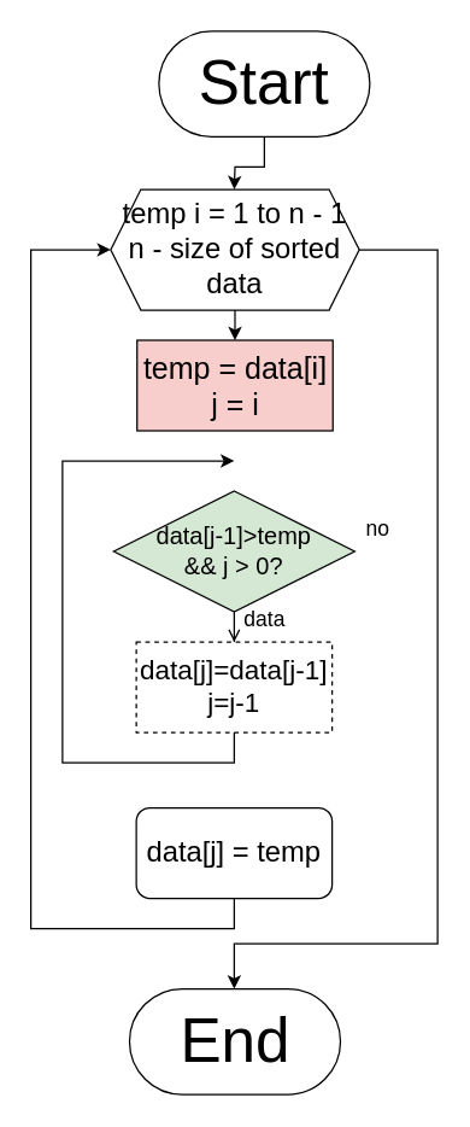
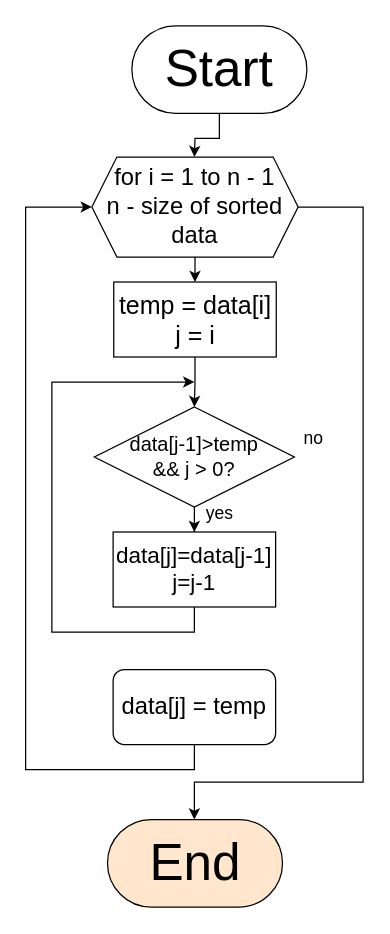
  <mxCell id="0" />
  <mxCell id="1" parent="0" />
  <mxCell id="2" style="edgeStyle=orthogonalEdgeStyle;rounded=0;orthogonalLoop=1;jettySize=auto;html=1;entryX=0.5;entryY=0;entryDx=0;entryDy=0;fontFamily=Helvetica;fontStyle=0" parent="1" source="3" edge="1"><mxGeometry relative="1" as="geometry"><mxPoint x="155" y="125" as="targetPoint" /></mxGeometry></mxCell>
  <mxCell id="3" value="Start" style="rounded=1;whiteSpace=wrap;html=1;arcSize=50;fontFamily=Helvetica;fontStyle=0;fontSize=41;" parent="1" vertex="1"><mxGeometry x="105" y="20" width="140" height="70" as="geometry" /></mxCell>
  <mxCell id="4" style="edgeStyle=orthogonalEdgeStyle;rounded=0;orthogonalLoop=1;jettySize=auto;html=1;fontFamily=Helvetica;fontStyle=0" parent="1" source="6" edge="1"><mxGeometry relative="1" as="geometry"><mxPoint x="155.529" y="225" as="targetPoint" /></mxGeometry></mxCell>
  <mxCell id="5" style="edgeStyle=orthogonalEdgeStyle;rounded=0;orthogonalLoop=1;jettySize=auto;html=1;fontFamily=Helvetica;fontStyle=0;" parent="1" source="6" edge="1"><mxGeometry relative="1" as="geometry"><mxPoint x="155" y="655" as="targetPoint" /><Array as="points"><mxPoint x="290" y="165" /><mxPoint x="290" y="625" /><mxPoint x="155" y="625" /></Array></mxGeometry></mxCell>
- <mxCell id="6" value="&lt;div style=&quot;font-size: 19px;&quot;&gt;temp i = 1 to n - 1&lt;/div&gt;&lt;div style=&quot;font-size: 19px;&quot;&gt;n - size of sorted data&lt;/div&gt;" style="shape=hexagon;perimeter=hexagonPerimeter2;whiteSpace=wrap;html=1;fixedSize=1;fontFamily=Helvetica;fontStyle=0;fontSize=19;" parent="1" vertex="1"><mxGeometry x="73" y="125" width="165" height="80" as="geometry" /></mxCell>
+ <mxCell id="6" value="&lt;div style=&quot;font-size: 19px;&quot;&gt;for i = 1 to n - 1&lt;/div&gt;&lt;div style=&quot;font-size: 19px;&quot;&gt;n - size of sorted data&lt;/div&gt;" style="shape=hexagon;perimeter=hexagonPerimeter2;whiteSpace=wrap;html=1;fixedSize=1;fontFamily=Helvetica;fontStyle=0;fontSize=19;" parent="1" vertex="1"><mxGeometry x="73" y="125" width="165" height="80" as="geometry" /></mxCell>
  <mxCell id="7" value="no" style="text;html=1;align=center;verticalAlign=middle;resizable=0;points=[];autosize=1;strokeColor=none;fillColor=none;fontFamily=Helvetica;fontStyle=0;fontSize=14;" parent="1" vertex="1"><mxGeometry x="230" y="335" width="40" height="30" as="geometry" /></mxCell>
- <mxCell id="9" value="temp = data[i]&lt;br style=&quot;font-size: 20px;&quot;&gt;j = i" style="rounded=0;whiteSpace=wrap;html=1;fontFamily=Helvetica;fontStyle=0;fontSize=20;fillColor=#f8cecc;" parent="1" vertex="1"><mxGeometry x="90.5" y="225" width="130" height="60" as="geometry" /></mxCell>
- <mxCell id="10" style="edgeStyle=orthogonalEdgeStyle;rounded=0;orthogonalLoop=1;jettySize=auto;html=1;entryX=0.5;entryY=0;entryDx=0;entryDy=0;fontFamily=Helvetica;fontStyle=0;endArrow=open;" parent="1" source="11" target="13" edge="1"><mxGeometry relative="1" as="geometry" /></mxCell>
- <mxCell id="11" value="data[j-1]&amp;gt;temp&lt;br style=&quot;font-size: 16px;&quot;&gt;&amp;amp;&amp;amp; j &amp;gt; 0?" style="rhombus;whiteSpace=wrap;html=1;fontFamily=Helvetica;fontStyle=0;fontSize=16;fillColor=#d5e8d4;" parent="1" vertex="1"><mxGeometry x="75" y="325" width="160" height="80" as="geometry" /></mxCell>
+ <mxCell id="8" style="edgeStyle=orthogonalEdgeStyle;rounded=0;orthogonalLoop=1;jettySize=auto;html=1;entryX=0.5;entryY=0;entryDx=0;entryDy=0;fontFamily=Helvetica;fontStyle=0" parent="1" source="9" target="11" edge="1"><mxGeometry relative="1" as="geometry" /></mxCell>
+ <mxCell id="9" value="temp = data[i]&lt;br style=&quot;font-size: 20px;&quot;&gt;j = i" style="rounded=0;whiteSpace=wrap;html=1;fontFamily=Helvetica;fontStyle=0;fontSize=20;" parent="1" vertex="1"><mxGeometry x="90.5" y="225" width="130" height="60" as="geometry" /></mxCell>
+ <mxCell id="10" style="edgeStyle=orthogonalEdgeStyle;rounded=0;orthogonalLoop=1;jettySize=auto;html=1;entryX=0.5;entryY=0;entryDx=0;entryDy=0;fontFamily=Helvetica;fontStyle=0" parent="1" source="11" target="13" edge="1"><mxGeometry relative="1" as="geometry" /></mxCell>
+ <mxCell id="11" value="data[j-1]&amp;gt;temp&lt;br style=&quot;font-size: 16px;&quot;&gt;&amp;amp;&amp;amp; j &amp;gt; 0?" style="rhombus;whiteSpace=wrap;html=1;fontFamily=Helvetica;fontStyle=0;fontSize=16;" parent="1" vertex="1"><mxGeometry x="75" y="325" width="160" height="80" as="geometry" /></mxCell>
  <mxCell id="12" style="edgeStyle=orthogonalEdgeStyle;rounded=0;orthogonalLoop=1;jettySize=auto;html=1;fontFamily=Helvetica;fontStyle=0" parent="1" source="13" edge="1"><mxGeometry relative="1" as="geometry"><mxPoint x="155" y="305" as="targetPoint" /><Array as="points"><mxPoint x="155" y="505" /><mxPoint x="41" y="505" /><mxPoint x="41" y="305" /></Array></mxGeometry></mxCell>
- <mxCell id="13" value="data[j]=data[j-1]&lt;br style=&quot;font-size: 18px;&quot;&gt;j=j-1" style="rounded=0;whiteSpace=wrap;html=1;fontFamily=Helvetica;fontStyle=0;fontSize=18;dashed=1;" parent="1" vertex="1"><mxGeometry x="90" y="425" width="130" height="60" as="geometry" /></mxCell>
- <mxCell id="14" value="data" style="text;html=1;align=center;verticalAlign=middle;resizable=0;points=[];autosize=1;strokeColor=none;fillColor=none;fontFamily=Helvetica;fontStyle=0;fontSize=14;" parent="1" vertex="1"><mxGeometry x="150" y="395" width="50" height="30" as="geometry" /></mxCell>
+ <mxCell id="13" value="data[j]=data[j-1]&lt;br style=&quot;font-size: 18px;&quot;&gt;j=j-1" style="rounded=0;whiteSpace=wrap;html=1;fontFamily=Helvetica;fontStyle=0;fontSize=18;" parent="1" vertex="1"><mxGeometry x="90" y="425" width="130" height="60" as="geometry" /></mxCell>
+ <mxCell id="14" value="yes" style="text;html=1;align=center;verticalAlign=middle;resizable=0;points=[];autosize=1;strokeColor=none;fillColor=none;fontFamily=Helvetica;fontStyle=0;fontSize=14;" parent="1" vertex="1"><mxGeometry x="150" y="395" width="50" height="30" as="geometry" /></mxCell>
  <mxCell id="15" style="edgeStyle=orthogonalEdgeStyle;rounded=0;orthogonalLoop=1;jettySize=auto;html=1;entryX=0;entryY=0.5;entryDx=0;entryDy=0;fontFamily=Helvetica;fontStyle=0" parent="1" source="16" target="6" edge="1"><mxGeometry relative="1" as="geometry"><mxPoint x="-20" y="165" as="targetPoint" /><Array as="points"><mxPoint x="155" y="615" /><mxPoint x="20" y="615" /><mxPoint x="20" y="165" /></Array></mxGeometry></mxCell>
  <mxCell id="16" value="data[j] = temp" style="whiteSpace=wrap;html=1;fontFamily=Helvetica;fontStyle=0;fontSize=19;rounded=1;" parent="1" vertex="1"><mxGeometry x="90" y="535" width="130" height="60" as="geometry" /></mxCell>
- <mxCell id="17" value="End" style="rounded=1;whiteSpace=wrap;html=1;arcSize=50;fontFamily=Helvetica;fontStyle=0;fontSize=41;" parent="1" vertex="1"><mxGeometry x="85.5" y="655" width="140" height="70" as="geometry" /></mxCell>
+ <mxCell id="17" value="End" style="rounded=1;whiteSpace=wrap;html=1;arcSize=50;fontFamily=Helvetica;fontStyle=0;fontSize=41;fillColor=#ffe6cc;" parent="1" vertex="1"><mxGeometry x="85.5" y="655" width="140" height="70" as="geometry" /></mxCell>
